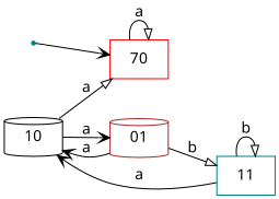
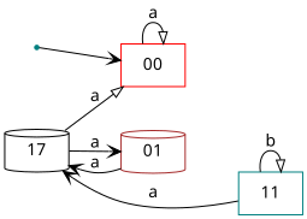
  digraph {
    fontname="Noto Sans"
    rankdir=LR
    node [color=teal fontname="Noto Sans" shape=box]
    edge [arrowhead=vee fontname="Noto Sans"]
    -1 [shape=point]
-   00 [color=red label=70]
+   00 [color=red]
    01 [color=brown shape=cylinder]
    11
-   10 [color=black shape=cylinder]
+   10 [color=black shape=cylinder label=17]
    -1 -> 00
    00 -> 00 [arrowhead=onormal label=a]
-   01 -> 11 [arrowhead=onormal label=b]
    01 -> 10 [label=a]
    11 -> 11 [arrowhead=onormal label=b]
    11 -> 10 [label=a]
    10 -> 00 [arrowhead=onormal label=a]
    10 -> 01 [label=a]
  }
